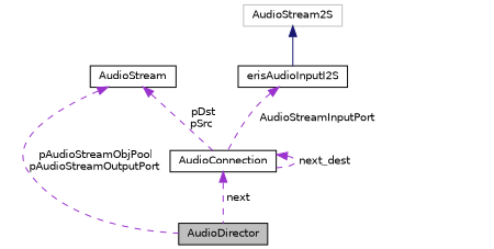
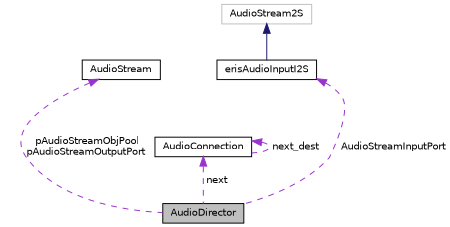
  digraph {
    node [color=black fillcolor=white fontname=Helvetica fontsize=10 shape=record style=filled]
    edge [color=darkorchid3 dir=back fontname=Helvetica fontsize=10 labelfontname=Helvetica labelfontsize=10 style=dashed]
    n1 [fillcolor=grey75 fontcolor=black height=0.2 label=AudioDirector width=0.4]
    n2 [height=0.2 label=AudioConnection width=0.4]
    n3 [height=0.2 label=AudioStream width=0.4]
    n4 [height=0.2 label=erisAudioInputI2S width=0.4]
    n5 [color=grey75 height=0.2 label=AudioStream2S width=0.4]
    n2 -> n1 [label=" next"]
    n2 -> n2 [label=" next_dest"]
    n3 -> n1 [label=" pAudioStreamObjPool\npAudioStreamOutputPort"]
-   n3 -> n2 [label=" pDst\npSrc"]
-   n4 -> n2 [label=" AudioStreamInputPort"]
+   n4 -> n1 [label=" AudioStreamInputPort"]
    n5 -> n4 [color=midnightblue style=solid]
  }
